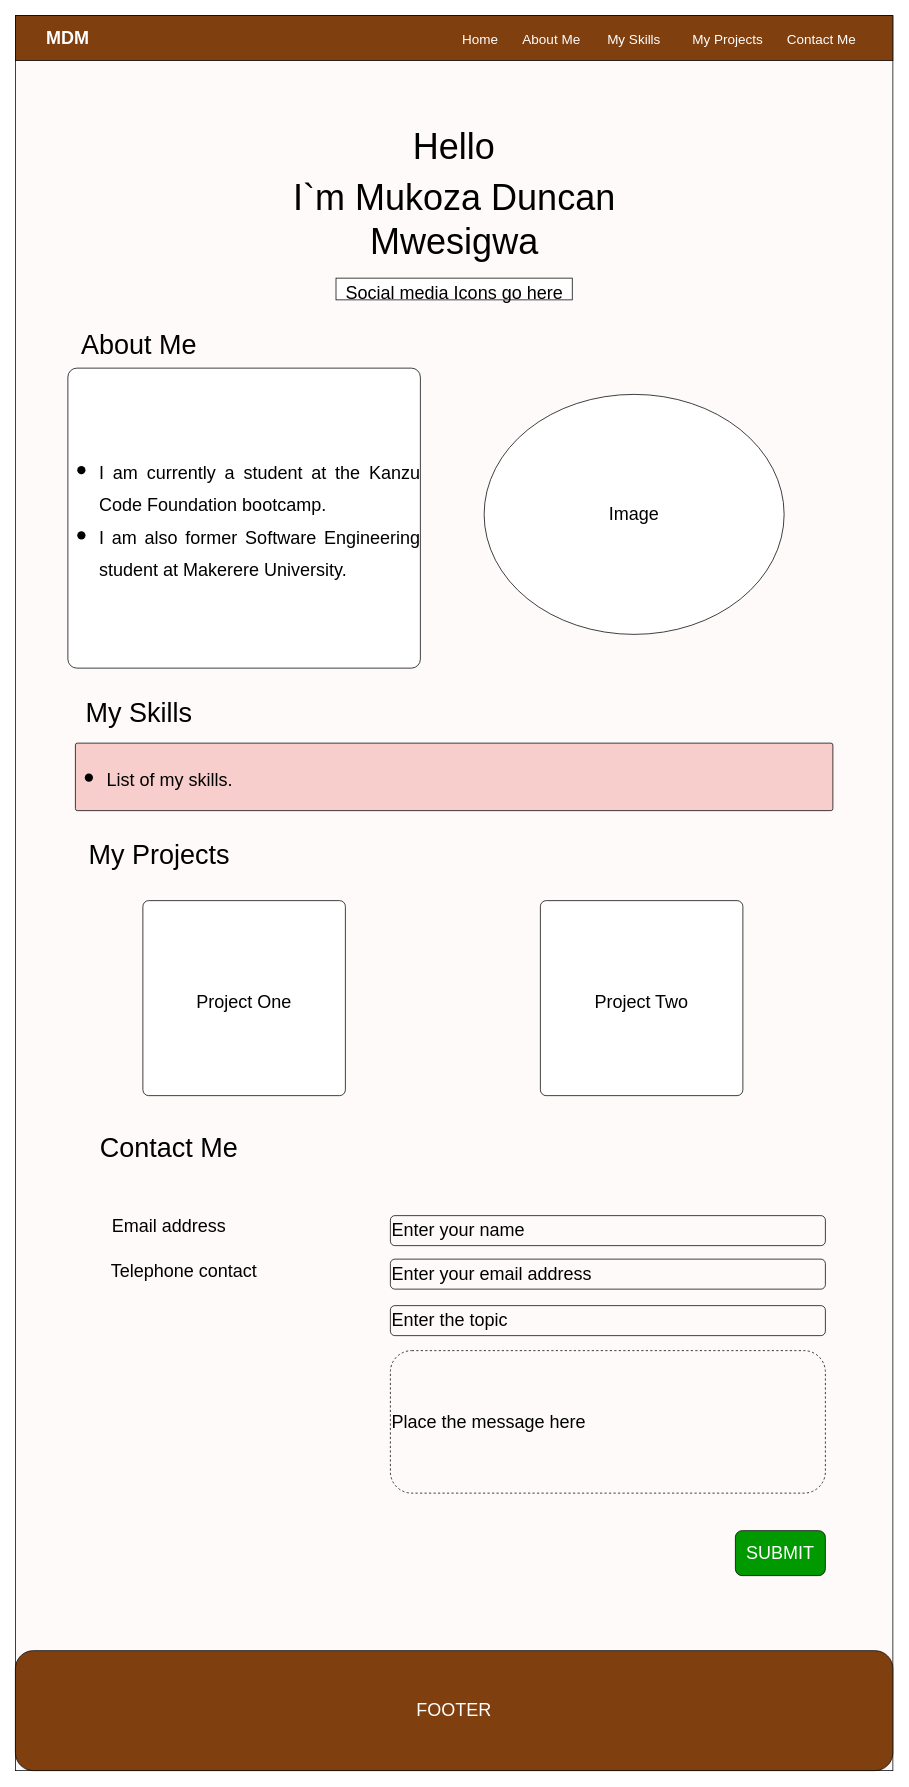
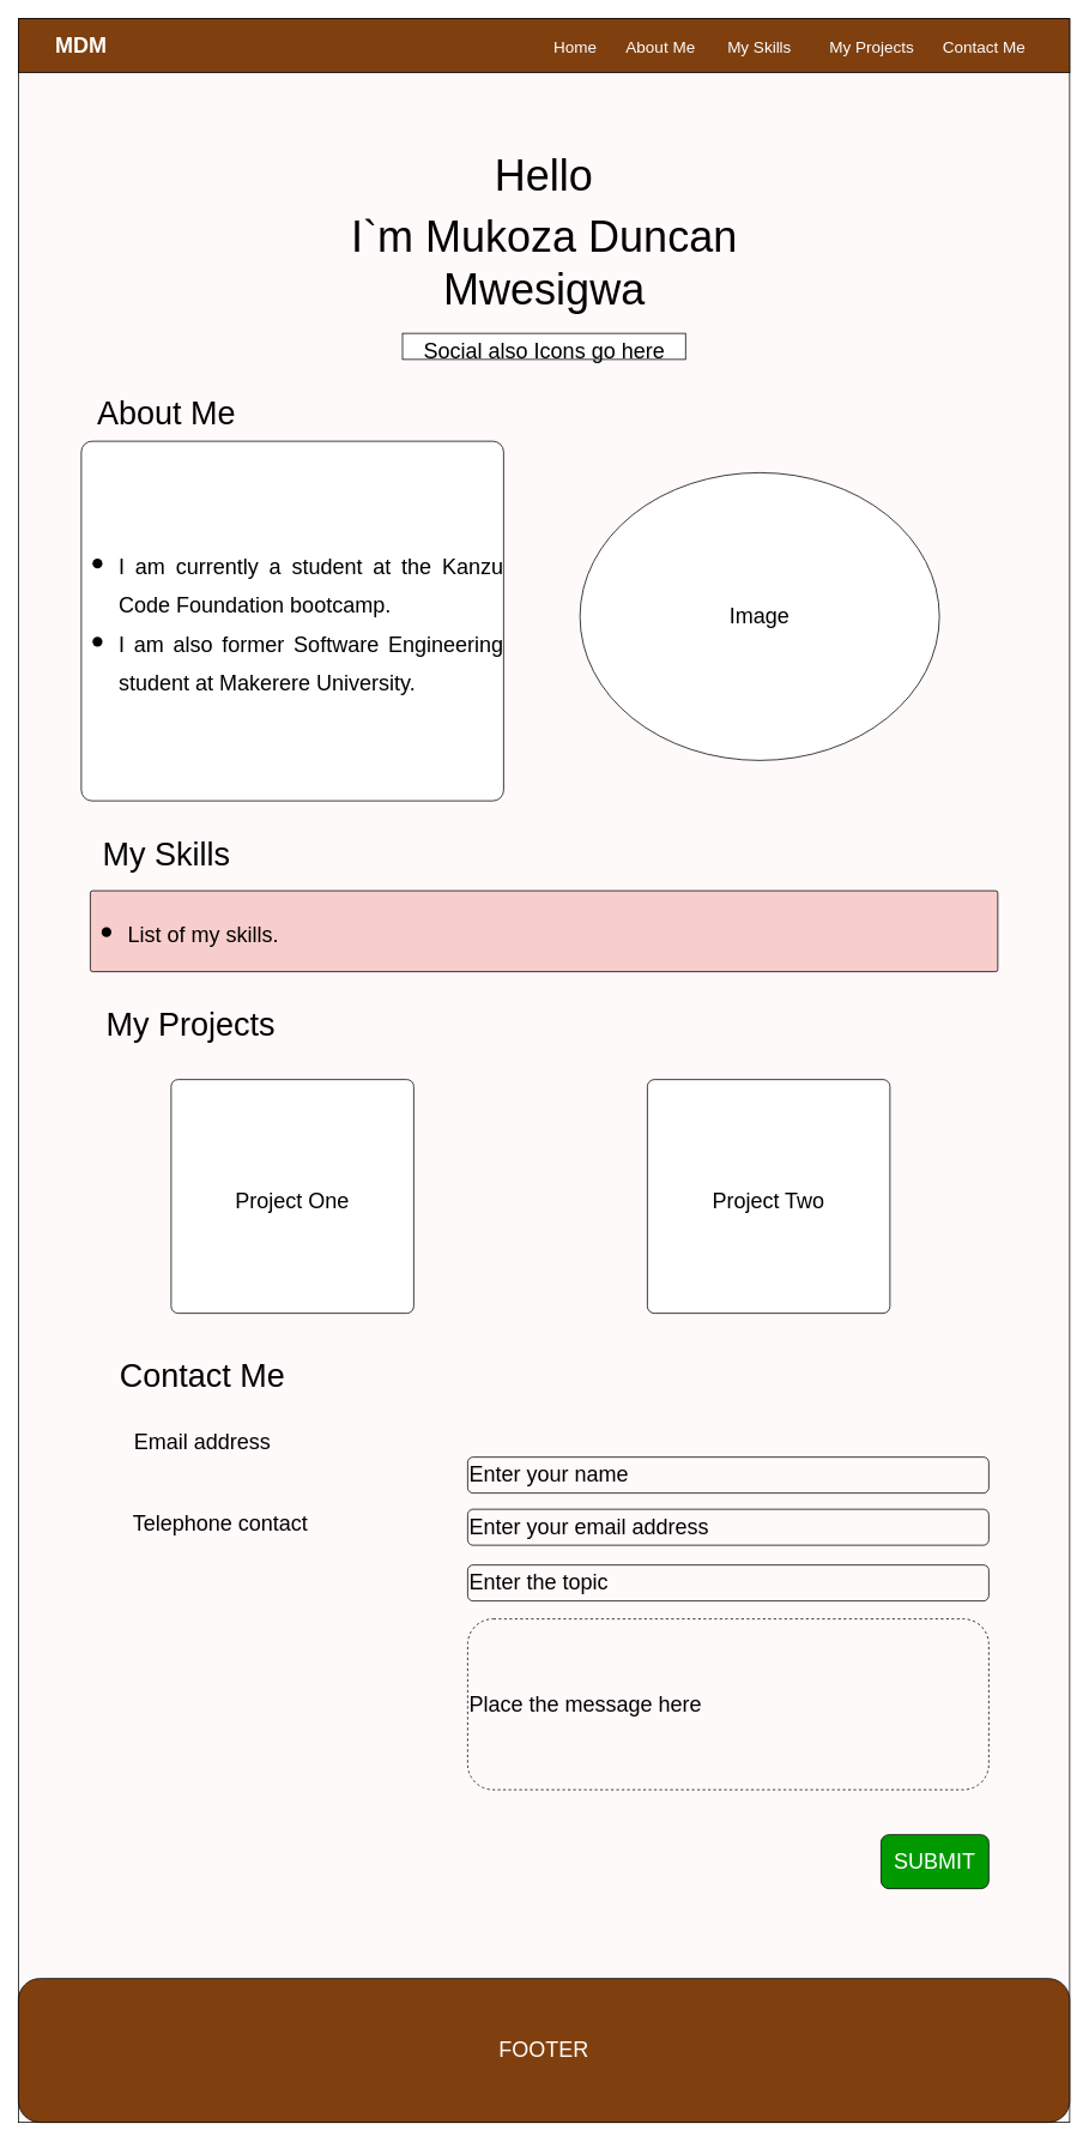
  <mxCell id="0" />
  <mxCell id="1" parent="0" />
  <mxCell id="2" value="" style="rounded=0;whiteSpace=wrap;html=1;fontSize=24;fontColor=#000000;fillColor=#FFFAFA;" vertex="1" parent="1"><mxGeometry x="20" y="20" width="1170" height="2340" as="geometry" /></mxCell>
  <mxCell id="3" value="" style="rounded=0;whiteSpace=wrap;html=1;fillColor=#803F0E;" vertex="1" parent="1"><mxGeometry x="20" y="20" width="1170" height="60" as="geometry" /></mxCell>
  <mxCell id="4" value="&lt;font style=&quot;font-size: 24px&quot; color=&quot;#ffffff&quot;&gt;&lt;b&gt;MDM&lt;/b&gt;&lt;/font&gt;" style="text;html=1;strokeColor=none;fillColor=none;align=center;verticalAlign=middle;whiteSpace=wrap;rounded=0;" vertex="1" parent="1"><mxGeometry x="60" y="35" width="60" height="30" as="geometry" /></mxCell>
  <mxCell id="5" value="&lt;font style=&quot;font-size: 18px&quot; color=&quot;#ffffff&quot;&gt;Home&lt;/font&gt;" style="text;html=1;strokeColor=none;fillColor=none;align=center;verticalAlign=middle;whiteSpace=wrap;rounded=0;fontSize=24;" vertex="1" parent="1"><mxGeometry x="610" y="35" width="60" height="30" as="geometry" /></mxCell>
  <mxCell id="6" value="&lt;font style=&quot;font-size: 18px&quot; color=&quot;#ffffff&quot;&gt;About Me&lt;/font&gt;" style="text;html=1;strokeColor=none;fillColor=none;align=center;verticalAlign=middle;whiteSpace=wrap;rounded=0;fontSize=24;" vertex="1" parent="1"><mxGeometry x="680" y="35" width="110" height="30" as="geometry" /></mxCell>
  <mxCell id="7" value="&lt;font style=&quot;font-size: 18px&quot; color=&quot;#ffffff&quot;&gt;My Skills&lt;/font&gt;" style="text;html=1;strokeColor=none;fillColor=none;align=center;verticalAlign=middle;whiteSpace=wrap;rounded=0;fontSize=24;" vertex="1" parent="1"><mxGeometry x="790" y="35" width="110" height="30" as="geometry" /></mxCell>
  <mxCell id="8" value="&lt;font style=&quot;font-size: 18px&quot; color=&quot;#ffffff&quot;&gt;My Projects&lt;/font&gt;" style="text;html=1;strokeColor=none;fillColor=none;align=center;verticalAlign=middle;whiteSpace=wrap;rounded=0;fontSize=24;" vertex="1" parent="1"><mxGeometry x="900" y="35" width="140" height="30" as="geometry" /></mxCell>
  <mxCell id="9" value="&lt;font style=&quot;font-size: 18px&quot; color=&quot;#ffffff&quot;&gt;Contact Me&lt;/font&gt;" style="text;html=1;strokeColor=none;fillColor=none;align=center;verticalAlign=middle;whiteSpace=wrap;rounded=0;fontSize=24;" vertex="1" parent="1"><mxGeometry x="1030" y="35" width="130" height="30" as="geometry" /></mxCell>
  <mxCell id="10" value="&lt;font color=&quot;#000000&quot; style=&quot;font-size: 48px&quot;&gt;Hello&lt;/font&gt;" style="text;html=1;strokeColor=none;fillColor=none;align=center;verticalAlign=middle;whiteSpace=wrap;rounded=0;fontSize=18;fontColor=#ffffff;" vertex="1" parent="1"><mxGeometry x="575" y="180" width="60" height="30" as="geometry" /></mxCell>
  <mxCell id="11" value="&lt;font color=&quot;#000000&quot; style=&quot;font-size: 48px&quot;&gt;I`m Mukoza Duncan Mwesigwa&lt;/font&gt;" style="text;html=1;strokeColor=none;fillColor=none;align=center;verticalAlign=middle;whiteSpace=wrap;rounded=0;fontSize=18;fontColor=#ffffff;" vertex="1" parent="1"><mxGeometry x="367.5" y="277" width="475" height="30" as="geometry" /></mxCell>
  <mxCell id="12" value="&lt;font style=&quot;font-size: 36px&quot;&gt;About Me&lt;/font&gt;" style="text;html=1;strokeColor=none;fillColor=none;align=center;verticalAlign=middle;whiteSpace=wrap;rounded=0;fontSize=48;fontColor=#000000;" vertex="1" parent="1"><mxGeometry x="80" y="440" width="210" height="30" as="geometry" /></mxCell>
  <mxCell id="13" value="&lt;ul&gt;&lt;li style=&quot;text-align: justify&quot;&gt;&lt;font style=&quot;font-size: 24px&quot;&gt;I am currently a student at the Kanzu Code Foundation bootcamp.&lt;/font&gt;&lt;/li&gt;&lt;li style=&quot;text-align: justify&quot;&gt;&lt;font style=&quot;font-size: 24px&quot;&gt;I am also former Software Engineering student at Makerere University.&lt;/font&gt;&lt;/li&gt;&lt;/ul&gt;" style="rounded=1;whiteSpace=wrap;html=1;fontSize=36;fontColor=#000000;fillColor=#ffffff;arcSize=3;align=left;" vertex="1" parent="1"><mxGeometry x="90" y="490" width="470" height="400" as="geometry" /></mxCell>
- <mxCell id="14" value="&lt;font style=&quot;font-size: 24px&quot;&gt;Social media Icons go here&lt;/font&gt;" style="rounded=0;whiteSpace=wrap;html=1;fontSize=36;fontColor=#000000;fillColor=#ffffff;" vertex="1" parent="1"><mxGeometry x="447.5" y="370" width="315" height="29" as="geometry" /></mxCell>
+ <mxCell id="14" value="&lt;font style=&quot;font-size: 24px&quot;&gt;Social also Icons go here&lt;/font&gt;" style="rounded=0;whiteSpace=wrap;html=1;fontSize=36;fontColor=#000000;fillColor=#ffffff;" vertex="1" parent="1"><mxGeometry x="447.5" y="370" width="315" height="29" as="geometry" /></mxCell>
  <mxCell id="15" value="Image" style="ellipse;whiteSpace=wrap;html=1;fontSize=24;fontColor=#000000;fillColor=#ffffff;" vertex="1" parent="1"><mxGeometry x="645" y="525" width="400" height="320" as="geometry" /></mxCell>
  <mxCell id="16" value="&lt;font style=&quot;font-size: 36px&quot;&gt;My Skills&lt;/font&gt;" style="text;html=1;strokeColor=none;fillColor=none;align=center;verticalAlign=middle;whiteSpace=wrap;rounded=0;fontSize=48;fontColor=#000000;" vertex="1" parent="1"><mxGeometry x="80" y="930" width="210" height="30" as="geometry" /></mxCell>
  <mxCell id="17" value="&lt;ul&gt;&lt;li style=&quot;text-align: justify&quot;&gt;&lt;span style=&quot;font-size: 24px&quot;&gt;List of my skills.&lt;/span&gt;&lt;/li&gt;&lt;/ul&gt;" style="rounded=1;whiteSpace=wrap;html=1;fontSize=36;fontColor=#000000;fillColor=#f8cecc;arcSize=3;align=left;" vertex="1" parent="1"><mxGeometry x="100" y="990" width="1010" height="90" as="geometry" /></mxCell>
  <mxCell id="18" value="&lt;font style=&quot;font-size: 36px&quot;&gt;My Projects&lt;/font&gt;" style="text;html=1;strokeColor=none;fillColor=none;align=center;verticalAlign=middle;whiteSpace=wrap;rounded=0;fontSize=48;fontColor=#000000;" vertex="1" parent="1"><mxGeometry x="107" y="1120" width="210" height="30" as="geometry" /></mxCell>
  <mxCell id="19" value="&lt;span style=&quot;font-size: 24px&quot;&gt;Project One&lt;/span&gt;&lt;span style=&quot;color: rgba(0 , 0 , 0 , 0) ; font-family: monospace ; font-size: 0px&quot;&gt;%3CmxGraphModel%3E%3Croot%3E%3CmxCell%20id%3D%220%22%2F%3E%3CmxCell%20id%3D%221%22%20parent%3D%220%22%2F%3E%3CmxCell%20id%3D%222%22%20value%3D%22%26lt%3Bul%26gt%3B%26lt%3Bli%20style%3D%26quot%3Btext-align%3A%20justify%26quot%3B%26gt%3B%26lt%3Bspan%20style%3D%26quot%3Bfont-size%3A%2024px%26quot%3B%26gt%3BList%20of%20my%20skills.%26lt%3B%2Fspan%26gt%3B%26lt%3B%2Fli%26gt%3B%26lt%3B%2Ful%26gt%3B%22%20style%3D%22rounded%3D1%3BwhiteSpace%3Dwrap%3Bhtml%3D1%3BfontSize%3D36%3BfontColor%3D%23000000%3BfillColor%3D%23ffffff%3BarcSize%3D3%3Balign%3Dleft%3B%22%20vertex%3D%221%22%20parent%3D%221%22%3E%3CmxGeometry%20x%3D%22-290%22%20y%3D%22750%22%20width%3D%221010%22%20height%3D%2290%22%20as%3D%22geometry%22%2F%3E%3C%2FmxCell%3E%3C%2Froot%3E%3C%2FmxGraphModel%3E&lt;/span&gt;" style="rounded=1;whiteSpace=wrap;html=1;fontSize=36;fontColor=#000000;fillColor=#ffffff;arcSize=3;align=center;" vertex="1" parent="1"><mxGeometry x="190" y="1200" width="270" height="260" as="geometry" /></mxCell>
  <mxCell id="20" value="&lt;span style=&quot;font-size: 24px&quot;&gt;Project Two&lt;/span&gt;&lt;span style=&quot;color: rgba(0 , 0 , 0 , 0) ; font-family: monospace ; font-size: 0px&quot;&gt;%3CmxGraphModel%3E%3Croot%3E%3CmxCell%20id%3D%220%22%2F%3E%3CmxCell%20id%3D%221%22%20parent%3D%220%22%2F%3E%3CmxCell%20id%3D%222%22%20value%3D%22%26lt%3Bul%26gt%3B%26lt%3Bli%20style%3D%26quot%3Btext-align%3A%20justify%26quot%3B%26gt%3B%26lt%3Bspan%20style%3D%26quot%3Bfont-size%3A%2024px%26quot%3B%26gt%3BList%20of%20my%20skills.%26lt%3B%2Fspan%26gt%3B%26lt%3B%2Fli%26gt%3B%26lt%3B%2Ful%26gt%3B%22%20style%3D%22rounded%3D1%3BwhiteSpace%3Dwrap%3Bhtml%3D1%3BfontSize%3D36%3BfontColor%3D%23000000%3BfillColor%3D%23ffffff%3BarcSize%3D3%3Balign%3Dleft%3B%22%20vertex%3D%221%22%20parent%3D%221%22%3E%3CmxGeometry%20x%3D%22-290%22%20y%3D%22750%22%20width%3D%221010%22%20height%3D%2290%22%20as%3D%22geometry%22%2F%3E%3C%2FmxCell%3E%3C%2Froot%3E%3C%2FmxGraphModel%&lt;/span&gt;" style="rounded=1;whiteSpace=wrap;html=1;fontSize=36;fontColor=#000000;fillColor=#ffffff;arcSize=3;align=center;" vertex="1" parent="1"><mxGeometry x="720" y="1200" width="270" height="260" as="geometry" /></mxCell>
  <mxCell id="21" value="&lt;font style=&quot;font-size: 36px&quot;&gt;Contact Me&lt;/font&gt;" style="text;html=1;strokeColor=none;fillColor=none;align=center;verticalAlign=middle;whiteSpace=wrap;rounded=0;fontSize=48;fontColor=#000000;" vertex="1" parent="1"><mxGeometry x="120" y="1510" width="210" height="30" as="geometry" /></mxCell>
  <mxCell id="22" value="Enter your name" style="rounded=1;whiteSpace=wrap;html=1;fontSize=24;fontColor=#000000;fillColor=#FFFAFA;align=left;" vertex="1" parent="1"><mxGeometry x="520" y="1620" width="580" height="40" as="geometry" /></mxCell>
  <mxCell id="23" value="Enter your email address" style="rounded=1;whiteSpace=wrap;html=1;fontSize=24;fontColor=#000000;fillColor=#FFFAFA;align=left;" vertex="1" parent="1"><mxGeometry x="520" y="1678" width="580" height="40" as="geometry" /></mxCell>
  <mxCell id="24" value="Enter the topic" style="rounded=1;whiteSpace=wrap;html=1;fontSize=24;fontColor=#000000;fillColor=#FFFAFA;align=left;" vertex="1" parent="1"><mxGeometry x="520" y="1740" width="580" height="40" as="geometry" /></mxCell>
  <mxCell id="25" value="Place the message here" style="rounded=1;whiteSpace=wrap;html=1;fontSize=24;fontColor=#000000;fillColor=#FFFAFA;align=left;dashed=1;" vertex="1" parent="1"><mxGeometry x="520" y="1800" width="580" height="190" as="geometry" /></mxCell>
  <mxCell id="26" value="&lt;font color=&quot;#ffffff&quot;&gt;SUBMIT&lt;/font&gt;" style="rounded=1;whiteSpace=wrap;html=1;fontSize=24;fontColor=#fffffff;fillColor=#009900;" vertex="1" parent="1"><mxGeometry x="980" y="2040" width="120" height="60" as="geometry" /></mxCell>
  <mxCell id="27" value="FOOTER" style="whiteSpace=wrap;html=1;fontSize=24;fontColor=#ffffff;fillColor=#803F0E;rounded=1;" vertex="1" parent="1"><mxGeometry x="20" y="2200" width="1170" height="160" as="geometry" /></mxCell>
- <mxCell id="28" value="&lt;font style=&quot;font-size: 24px&quot;&gt;Email address&lt;/font&gt;" style="text;html=1;strokeColor=none;fillColor=none;align=center;verticalAlign=middle;whiteSpace=wrap;rounded=0;fontSize=48;fontColor=#000000;" vertex="1" parent="1"><mxGeometry x="120" y="1610" width="210" height="30" as="geometry" /></mxCell>
+ <mxCell id="28" value="&lt;font style=&quot;font-size: 24px&quot;&gt;Email address&lt;/font&gt;" style="text;html=1;strokeColor=none;fillColor=none;align=center;verticalAlign=middle;whiteSpace=wrap;rounded=0;fontSize=48;fontColor=#000000;" vertex="1" parent="1"><mxGeometry x="120" y="1580" width="210" height="30" as="geometry" /></mxCell>
  <mxCell id="29" value="&lt;font style=&quot;font-size: 24px&quot;&gt;Telephone contact&lt;/font&gt;" style="text;html=1;strokeColor=none;fillColor=none;align=center;verticalAlign=middle;whiteSpace=wrap;rounded=0;fontSize=48;fontColor=#000000;" vertex="1" parent="1"><mxGeometry x="140" y="1670" width="210" height="30" as="geometry" /></mxCell>
